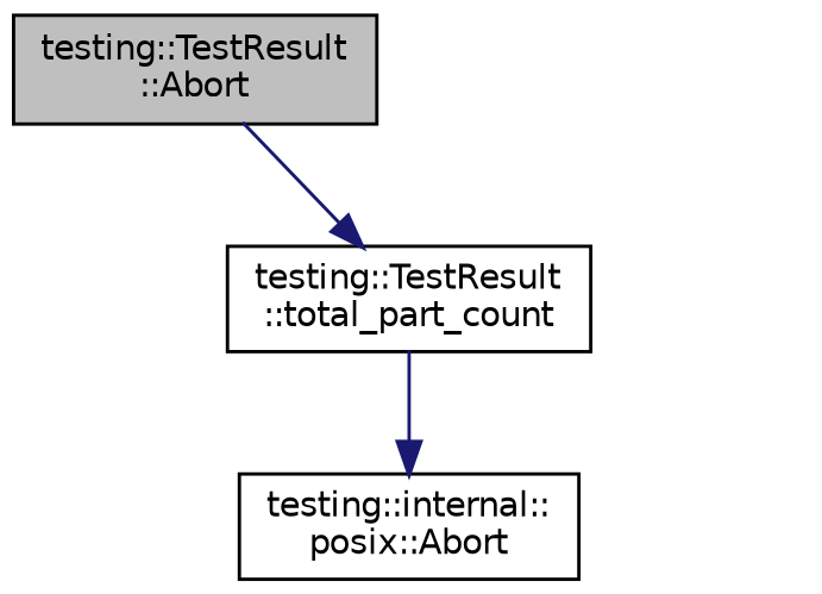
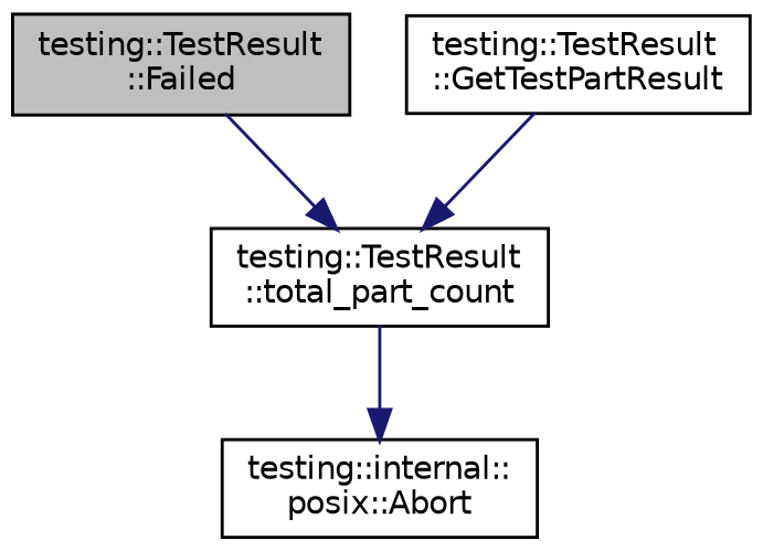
  digraph {
    rankdir=TB
    node [color=black fontname=Helvetica fontsize=10 shape=record]
    edge [color=midnightblue fontname=Helvetica fontsize=10 labelfontname=Helvetica labelfontsize=10 style=solid]
-   n1 [fillcolor=grey75 fontcolor=black height=0.2 label="testing::TestResult\l::Abort" style=filled width=0.4]
+   n1 [fillcolor=grey75 fontcolor=black height=0.2 label="testing::TestResult\l::Failed" style=filled width=0.4]
    n2 [height=0.2 label="testing::TestResult\l::total_part_count" width=0.4]
+   n3 [height=0.2 label="testing::TestResult\l::GetTestPartResult" width=0.4]
    n4 [height=0.2 label="testing::internal::\lposix::Abort" width=0.4]
    n1 -> n2
    n2 -> n4
+   n3 -> n2
  }
